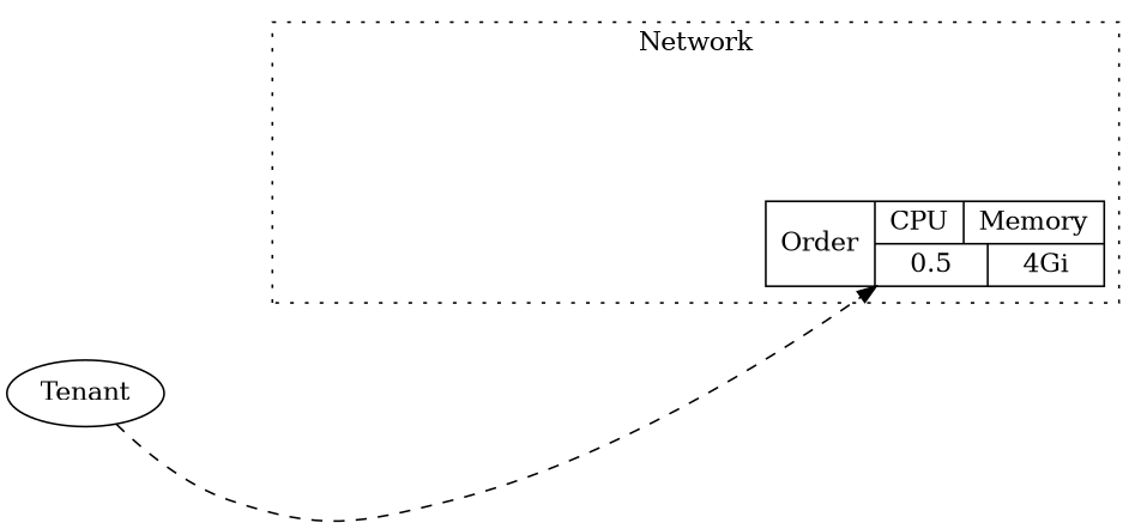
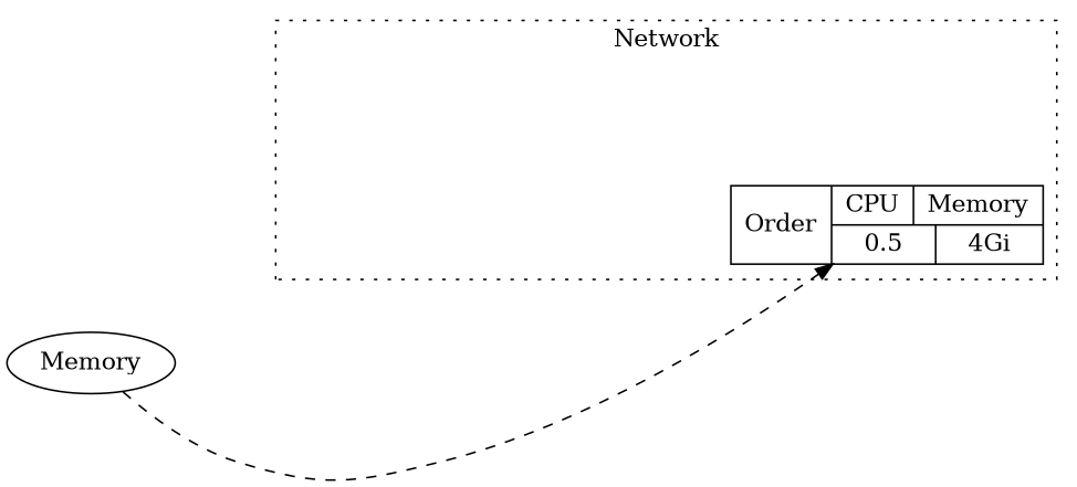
  digraph {
    rankdir=LR
    node [shape=record style=invis]
    edge [style=invis]
    n1 [label="{ Order | { { CPU | Memory } | { 0.5 | 4Gi } } }" style=""]
    n2 [label="{ Bid | { { Price } | 4uakt } }"]
    n3 [label="{ Bid | { { Price } | 2uakt } }"]
    n4 [label="{ Lease }"]
-   n5 [label=Tenant shape="" style=""]
+   n5 [label=Memory shape="" style=""]
    n6 [label="Provider 1" shape=""]
    n7 [label="Provider 2" shape=""]
    subgraph cluster_1 {
      label=Network
      style=dotted
      n1
      n2
      n3
      n4
    }
    n2 -> n1
    n3 -> n1
    n4 -> n3
    n5 -> n1 [style=dashed]
    n5 -> n4
    n6 -> n2
    n7 -> n3
  }
